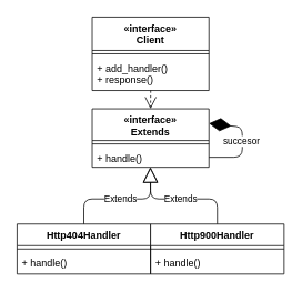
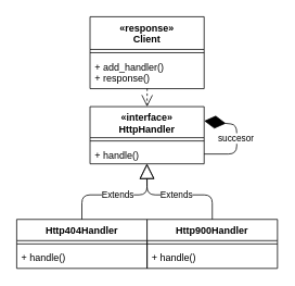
  <mxCell id="0" />
  <mxCell id="1" parent="0" />
- <mxCell id="2" value="«interface»&#10;Extends" style="swimlane;fontStyle=1;align=center;verticalAlign=top;childLayout=stackLayout;horizontal=1;startSize=38;horizontalStack=0;resizeParent=1;resizeParentMax=0;resizeLast=0;collapsible=1;marginBottom=0;" parent="1" vertex="1"><mxGeometry x="110" y="130" width="140" height="70" as="geometry" /></mxCell>
+ <mxCell id="2" value="«interface»&#10;HttpHandler" style="swimlane;fontStyle=1;align=center;verticalAlign=top;childLayout=stackLayout;horizontal=1;startSize=38;horizontalStack=0;resizeParent=1;resizeParentMax=0;resizeLast=0;collapsible=1;marginBottom=0;" parent="1" vertex="1"><mxGeometry x="110" y="130" width="140" height="70" as="geometry" /></mxCell>
  <mxCell id="3" value="" style="line;strokeWidth=1;fillColor=none;align=left;verticalAlign=middle;spacingTop=-1;spacingLeft=3;spacingRight=3;rotatable=0;labelPosition=right;points=[];portConstraint=eastwest;" parent="2" vertex="1"><mxGeometry y="38" width="140" height="8" as="geometry" /></mxCell>
  <mxCell id="4" value="" style="endArrow=diamondThin;endFill=1;endSize=24;html=1;entryX=1;entryY=0.25;entryDx=0;entryDy=0;exitX=1;exitY=0.5;exitDx=0;exitDy=0;" parent="2" source="6" target="2" edge="1"><mxGeometry width="160" relative="1" as="geometry"><mxPoint x="150" y="70" as="sourcePoint" /><mxPoint x="400" y="40" as="targetPoint" /><Array as="points"><mxPoint x="180" y="58" /><mxPoint x="180" y="22" /></Array></mxGeometry></mxCell>
  <mxCell id="5" value="succesor" style="edgeLabel;html=1;align=center;verticalAlign=middle;resizable=0;points=[];" parent="4" vertex="1" connectable="0"><mxGeometry x="-0.121" y="2" relative="1" as="geometry"><mxPoint y="-9" as="offset" /></mxGeometry></mxCell>
  <mxCell id="6" value="+ handle()" style="text;strokeColor=none;fillColor=none;align=left;verticalAlign=top;spacingLeft=4;spacingRight=4;overflow=hidden;rotatable=0;points=[[0,0.5],[1,0.5]];portConstraint=eastwest;" parent="2" vertex="1"><mxGeometry y="46" width="140" height="24" as="geometry" /></mxCell>
- <mxCell id="7" value="«interface»&#10;Client&#10;" style="swimlane;fontStyle=1;align=center;verticalAlign=top;childLayout=stackLayout;horizontal=1;startSize=40;horizontalStack=0;resizeParent=1;resizeParentMax=0;resizeLast=0;collapsible=1;marginBottom=0;" parent="1" vertex="1"><mxGeometry x="110" y="20" width="140" height="88" as="geometry" /></mxCell>
+ <mxCell id="7" value="«response»&#10;Client&#10;" style="swimlane;fontStyle=1;align=center;verticalAlign=top;childLayout=stackLayout;horizontal=1;startSize=40;horizontalStack=0;resizeParent=1;resizeParentMax=0;resizeLast=0;collapsible=1;marginBottom=0;" parent="1" vertex="1"><mxGeometry x="110" y="20" width="140" height="88" as="geometry" /></mxCell>
  <mxCell id="8" value="" style="line;strokeWidth=1;fillColor=none;align=left;verticalAlign=middle;spacingTop=-1;spacingLeft=3;spacingRight=3;rotatable=0;labelPosition=right;points=[];portConstraint=eastwest;" parent="7" vertex="1"><mxGeometry y="40" width="140" height="8" as="geometry" /></mxCell>
  <mxCell id="9" value="+ add_handler()&#10;+ response()" style="text;strokeColor=none;fillColor=none;align=left;verticalAlign=top;spacingLeft=4;spacingRight=4;overflow=hidden;rotatable=0;points=[[0,0.5],[1,0.5]];portConstraint=eastwest;" parent="7" vertex="1"><mxGeometry y="48" width="140" height="40" as="geometry" /></mxCell>
  <mxCell id="10" value="Http404Handler" style="swimlane;fontStyle=1;align=center;verticalAlign=top;childLayout=stackLayout;horizontal=1;startSize=26;horizontalStack=0;resizeParent=1;resizeParentMax=0;resizeLast=0;collapsible=1;marginBottom=0;" parent="1" vertex="1"><mxGeometry x="20" y="268" width="160" height="60" as="geometry" /></mxCell>
  <mxCell id="11" value="" style="line;strokeWidth=1;fillColor=none;align=left;verticalAlign=middle;spacingTop=-1;spacingLeft=3;spacingRight=3;rotatable=0;labelPosition=right;points=[];portConstraint=eastwest;" parent="10" vertex="1"><mxGeometry y="26" width="160" height="8" as="geometry" /></mxCell>
  <mxCell id="12" value="+ handle()" style="text;strokeColor=none;fillColor=none;align=left;verticalAlign=top;spacingLeft=4;spacingRight=4;overflow=hidden;rotatable=0;points=[[0,0.5],[1,0.5]];portConstraint=eastwest;" parent="10" vertex="1"><mxGeometry y="34" width="160" height="26" as="geometry" /></mxCell>
  <mxCell id="13" value="Http900Handler" style="swimlane;fontStyle=1;align=center;verticalAlign=top;childLayout=stackLayout;horizontal=1;startSize=26;horizontalStack=0;resizeParent=1;resizeParentMax=0;resizeLast=0;collapsible=1;marginBottom=0;" parent="1" vertex="1"><mxGeometry x="180" y="268" width="160" height="60" as="geometry" /></mxCell>
  <mxCell id="14" value="" style="line;strokeWidth=1;fillColor=none;align=left;verticalAlign=middle;spacingTop=-1;spacingLeft=3;spacingRight=3;rotatable=0;labelPosition=right;points=[];portConstraint=eastwest;" parent="13" vertex="1"><mxGeometry y="26" width="160" height="8" as="geometry" /></mxCell>
  <mxCell id="15" value="+ handle()" style="text;strokeColor=none;fillColor=none;align=left;verticalAlign=top;spacingLeft=4;spacingRight=4;overflow=hidden;rotatable=0;points=[[0,0.5],[1,0.5]];portConstraint=eastwest;" parent="13" vertex="1"><mxGeometry y="34" width="160" height="26" as="geometry" /></mxCell>
  <mxCell id="16" value="Extends" style="endArrow=block;endSize=16;endFill=0;html=1;exitX=0.5;exitY=0;exitDx=0;exitDy=0;" parent="1" source="10" target="6" edge="1"><mxGeometry width="160" relative="1" as="geometry"><mxPoint x="120" y="208" as="sourcePoint" /><mxPoint x="177" y="202" as="targetPoint" /><Array as="points"><mxPoint x="100" y="238" /><mxPoint x="180" y="238" /></Array></mxGeometry></mxCell>
  <mxCell id="17" value="Extends" style="endArrow=block;endSize=16;endFill=0;html=1;exitX=0.5;exitY=0;exitDx=0;exitDy=0;entryX=0.497;entryY=1;entryDx=0;entryDy=0;entryPerimeter=0;" parent="1" source="13" target="6" edge="1"><mxGeometry width="160" relative="1" as="geometry"><mxPoint x="270" y="228" as="sourcePoint" /><mxPoint x="430" y="228" as="targetPoint" /><Array as="points"><mxPoint x="260" y="238" /><mxPoint x="180" y="238" /></Array></mxGeometry></mxCell>
  <mxCell id="18" value="" style="endArrow=open;endFill=1;endSize=12;html=1;entryX=0.5;entryY=0;entryDx=0;entryDy=0;exitX=0.501;exitY=0.996;exitDx=0;exitDy=0;exitPerimeter=0;dashed=1;" parent="1" source="9" target="2" edge="1"><mxGeometry width="160" relative="1" as="geometry"><mxPoint x="180" y="90" as="sourcePoint" /><mxPoint x="380" y="90" as="targetPoint" /></mxGeometry></mxCell>
